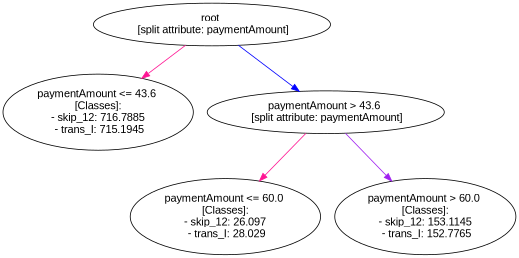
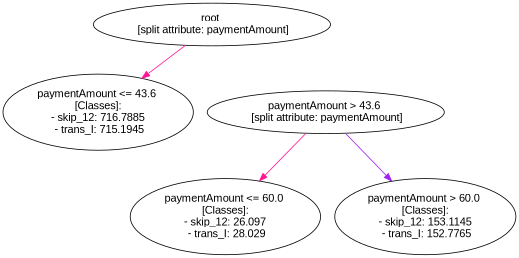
  digraph {
    fontname="Liberation Sans"
    node [fontname="Liberation Sans"]
    edge [color=deeppink fontname="Liberation Sans"]
    n1 [label="root \n [split attribute: paymentAmount]"]
    n2 [label="paymentAmount <= 43.6 \n [Classes]: \n - skip_12: 716.7885 \n - trans_I: 715.1945"]
    n3 [label="paymentAmount > 43.6 \n [split attribute: paymentAmount]"]
    n4 [label="paymentAmount <= 60.0 \n [Classes]: \n - skip_12: 26.097 \n - trans_I: 28.029"]
    n5 [label="paymentAmount > 60.0 \n [Classes]: \n - skip_12: 153.1145 \n - trans_I: 152.7765"]
    n1 -> n2
-   n1 -> n3 [color=blue]
    n3 -> n4
    n3 -> n5 [color=purple]
  }
